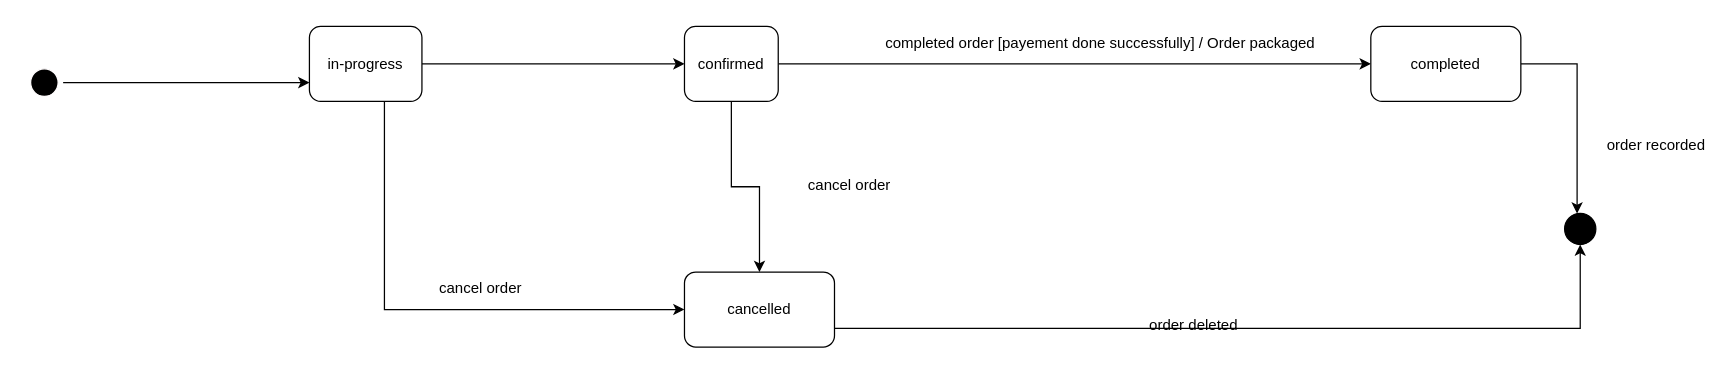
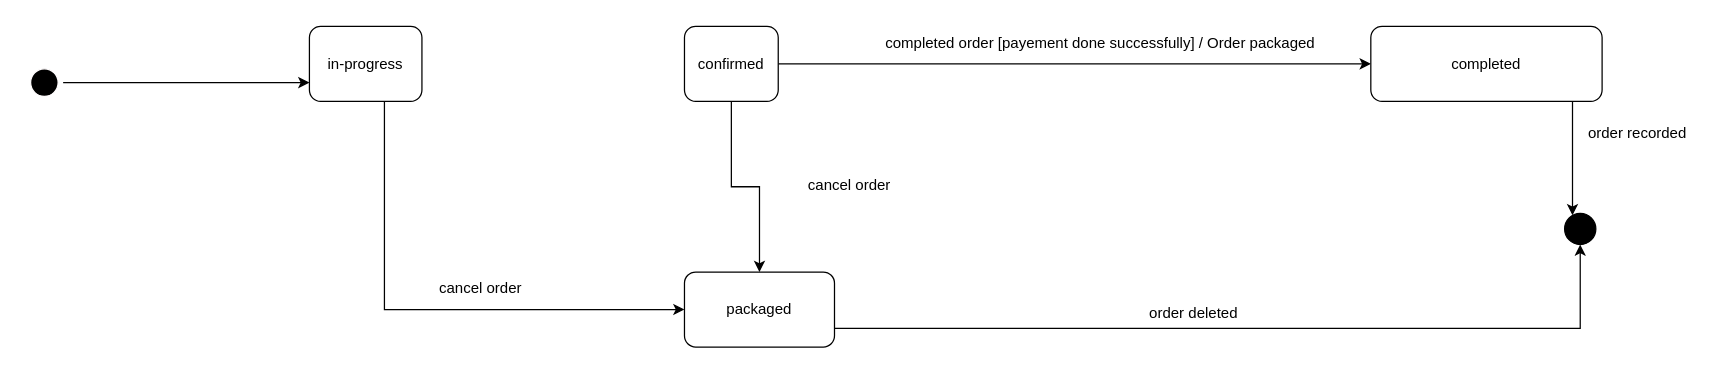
  <mxCell id="0" />
  <mxCell id="1" parent="0" />
  <mxCell id="2" style="edgeStyle=orthogonalEdgeStyle;rounded=0;orthogonalLoop=1;jettySize=auto;html=1;exitX=1;exitY=0.5;exitDx=0;exitDy=0;entryX=0;entryY=0.75;entryDx=0;entryDy=0;strokeColor=#000000;" parent="1" source="3" target="6" edge="1"><mxGeometry relative="1" as="geometry"><Array as="points" /></mxGeometry></mxCell>
  <mxCell id="3" value="" style="ellipse;html=1;shape=startState;fillColor=#000000;strokeColor=#FFFCFD;" parent="1" vertex="1"><mxGeometry x="20" y="50.5" width="30" height="30" as="geometry" /></mxCell>
- <mxCell id="4" style="edgeStyle=orthogonalEdgeStyle;rounded=0;orthogonalLoop=1;jettySize=auto;html=1;exitX=1;exitY=0.5;exitDx=0;exitDy=0;strokeColor=#000000;" parent="1" source="6" target="9" edge="1"><mxGeometry relative="1" as="geometry" /></mxCell>
  <mxCell id="5" style="edgeStyle=orthogonalEdgeStyle;rounded=0;orthogonalLoop=1;jettySize=auto;html=1;strokeColor=#000000;" parent="1" source="6" target="13" edge="1"><mxGeometry relative="1" as="geometry"><Array as="points"><mxPoint x="307" y="247" /></Array></mxGeometry></mxCell>
  <mxCell id="6" value="in-progress" style="rounded=1;whiteSpace=wrap;html=1;" parent="1" vertex="1"><mxGeometry x="247" y="20.5" width="90" height="60" as="geometry" /></mxCell>
  <mxCell id="7" style="edgeStyle=orthogonalEdgeStyle;rounded=0;orthogonalLoop=1;jettySize=auto;html=1;exitX=1;exitY=0.5;exitDx=0;exitDy=0;entryX=0;entryY=0.5;entryDx=0;entryDy=0;strokeColor=#000000;" parent="1" source="9" target="11" edge="1"><mxGeometry relative="1" as="geometry" /></mxCell>
  <mxCell id="8" style="edgeStyle=orthogonalEdgeStyle;rounded=0;orthogonalLoop=1;jettySize=auto;html=1;exitX=0.5;exitY=1;exitDx=0;exitDy=0;entryX=0.5;entryY=0;entryDx=0;entryDy=0;strokeColor=#000000;" parent="1" source="9" target="13" edge="1"><mxGeometry relative="1" as="geometry" /></mxCell>
  <mxCell id="9" value="confirmed" style="rounded=1;whiteSpace=wrap;html=1;" parent="1" vertex="1"><mxGeometry x="547" y="20.5" width="75" height="60" as="geometry" /></mxCell>
  <mxCell id="10" style="edgeStyle=orthogonalEdgeStyle;rounded=0;orthogonalLoop=1;jettySize=auto;html=1;strokeColor=#000000;" parent="1" source="11" target="14" edge="1"><mxGeometry relative="1" as="geometry"><Array as="points"><mxPoint x="1261" y="51" /></Array></mxGeometry></mxCell>
- <mxCell id="11" value="completed" style="rounded=1;whiteSpace=wrap;html=1;" parent="1" vertex="1"><mxGeometry x="1096" y="20.5" width="120" height="60" as="geometry" /></mxCell>
+ <mxCell id="11" value="completed" style="rounded=1;whiteSpace=wrap;html=1;" parent="1" vertex="1"><mxGeometry x="1096" y="20.5" width="185" height="60" as="geometry" /></mxCell>
  <mxCell id="12" style="edgeStyle=orthogonalEdgeStyle;rounded=0;orthogonalLoop=1;jettySize=auto;html=1;exitX=1;exitY=0.75;exitDx=0;exitDy=0;entryX=0.5;entryY=1;entryDx=0;entryDy=0;strokeColor=#000000;" parent="1" source="13" target="14" edge="1"><mxGeometry relative="1" as="geometry" /></mxCell>
- <mxCell id="13" value="cancelled" style="rounded=1;whiteSpace=wrap;html=1;" parent="1" vertex="1"><mxGeometry x="547" y="217" width="120" height="60" as="geometry" /></mxCell>
+ <mxCell id="13" value="packaged" style="rounded=1;whiteSpace=wrap;html=1;" parent="1" vertex="1"><mxGeometry x="547" y="217" width="120" height="60" as="geometry" /></mxCell>
  <mxCell id="14" value="" style="ellipse;fillColor=strokeColor;strokeColor=#000000;" parent="1" vertex="1"><mxGeometry x="1251" y="170" width="25" height="25" as="geometry" /></mxCell>
  <mxCell id="15" value="completed order [payement done successfully] / Order packaged&amp;nbsp;" style="text;html=1;align=center;verticalAlign=middle;resizable=0;points=[];autosize=1;strokeColor=none;fillColor=none;" parent="1" vertex="1"><mxGeometry x="702" y="24.5" width="357" height="18" as="geometry" /></mxCell>
  <mxCell id="16" value="&amp;nbsp;cancel order" style="text;html=1;align=center;verticalAlign=middle;resizable=0;points=[];autosize=1;strokeColor=none;fillColor=none;" parent="1" vertex="1"><mxGeometry x="342" y="221" width="80" height="18" as="geometry" /></mxCell>
  <mxCell id="17" value="&amp;nbsp;cancel order" style="text;html=1;align=center;verticalAlign=middle;resizable=0;points=[];autosize=1;strokeColor=none;fillColor=none;rotation=0;" parent="1" vertex="1"><mxGeometry x="637" y="139" width="80" height="18" as="geometry" /></mxCell>
- <mxCell id="18" value="order deleted" style="text;html=1;align=center;verticalAlign=middle;resizable=0;points=[];autosize=1;strokeColor=none;fillColor=none;" parent="1" vertex="1"><mxGeometry x="909" y="247" width="89" height="26" as="geometry" /></mxCell>
- <mxCell id="19" value="order recorded" style="text;html=1;align=center;verticalAlign=middle;resizable=0;points=[];autosize=1;strokeColor=none;fillColor=none;" parent="1" vertex="1"><mxGeometry x="1275" y="103" width="97" height="26" as="geometry" /></mxCell>
+ <mxCell id="18" value="order deleted" style="text;html=1;align=center;verticalAlign=middle;resizable=0;points=[];autosize=1;strokeColor=none;fillColor=none;" parent="1" vertex="1"><mxGeometry x="909" y="237" width="89" height="26" as="geometry" /></mxCell>
+ <mxCell id="19" value="order recorded" style="text;html=1;align=center;verticalAlign=middle;resizable=0;points=[];autosize=1;strokeColor=none;fillColor=none;" parent="1" vertex="1"><mxGeometry x="1260" y="93" width="97" height="26" as="geometry" /></mxCell>
